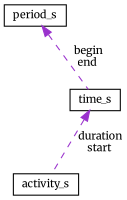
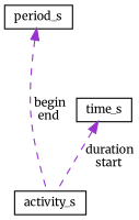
  digraph {
    fontname=Merriweather
    node [color=black fillcolor=white fontname=Merriweather fontsize=10 shape=record style=filled]
    edge [color=darkorchid3 dir=back fontname=Merriweather fontsize=10 labelfontname=Helvetica labelfontsize=10 style=dashed]
    n1 [height=0.2 label=activity_s width=0.4]
    n2 [height=0.2 label=time_s width=0.4]
    n3 [height=0.2 label=period_s width=0.4]
    n2 -> n1 [label=" duration\nstart"]
-   n3 -> n2 [label=" begin\nend"]
+   n3 -> n1 [label=" begin\nend"]
  }
